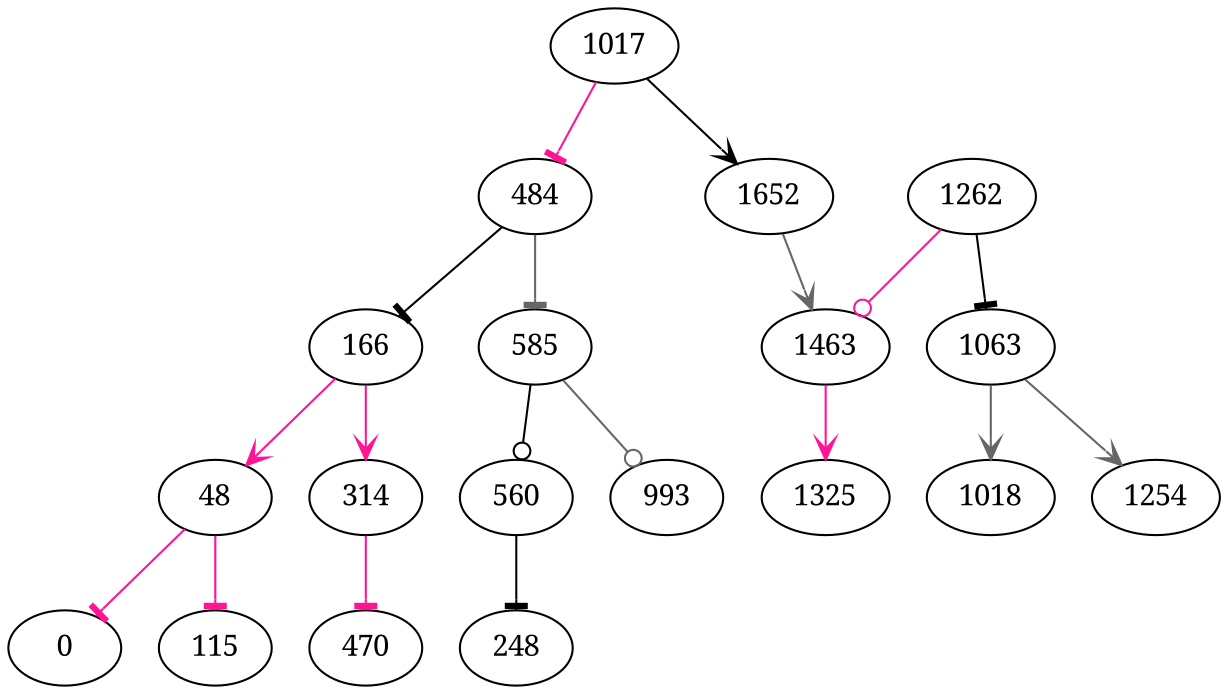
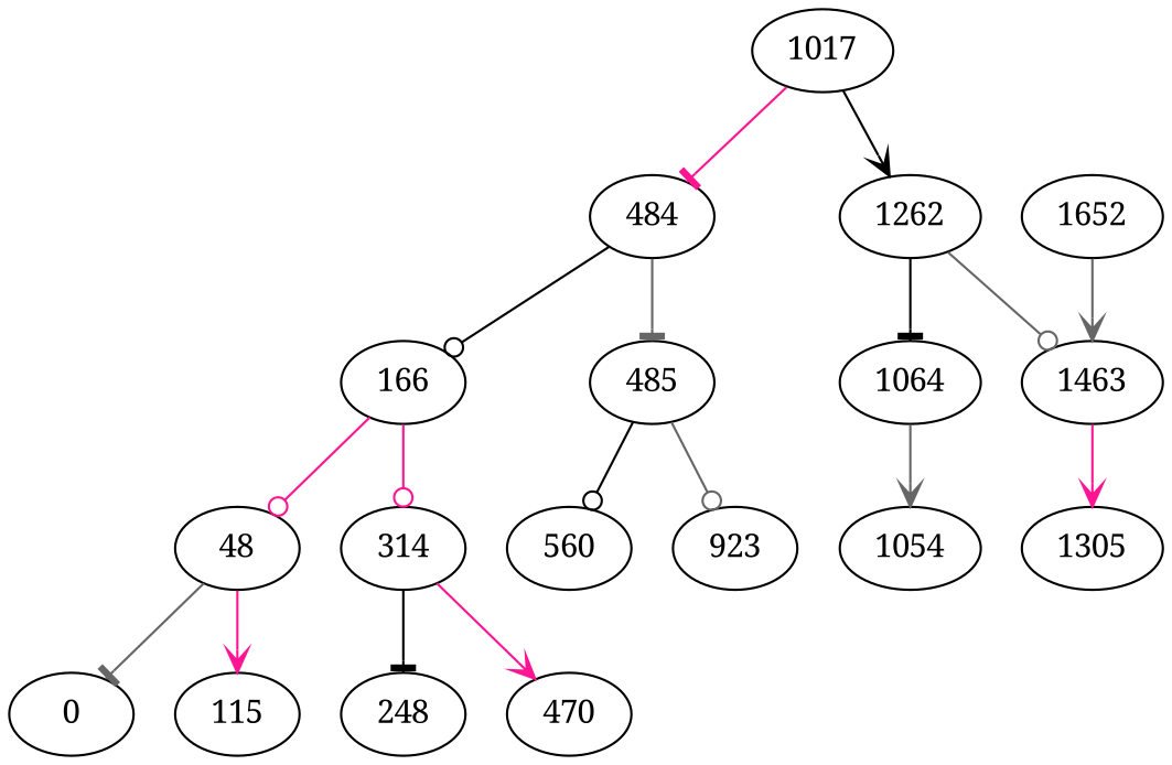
  digraph {
    fontname="Noto Serif"
    node [fontname="Noto Serif"]
    edge [arrowhead=vee color=deeppink fontname="Noto Serif"]
    1017
    484
    1262
    166
-   585
-   1064 [label=1063]
+   585 [label=485]
+   1064
    1463
    48
    314
    560
-   923 [label=993]
-   1018
-   1254
-   1305 [label=1325]
+   923
+   1254 [label=1054]
+   1305
    0
    115
    248
    470
    1652
    1017 -> 484 [arrowhead=tee]
-   1017 -> 1652 [color=black]
-   484 -> 166 [arrowhead=tee color=black]
+   1017 -> 1262 [color=black]
+   484 -> 166 [arrowhead=odot color=black]
    484 -> 585 [arrowhead=tee color=gray40]
    1262 -> 1064 [arrowhead=tee color=black]
-   1262 -> 1463 [arrowhead=odot]
-   166 -> 48
-   166 -> 314
+   1262 -> 1463 [arrowhead=odot color=gray40]
+   166 -> 48 [arrowhead=odot]
+   166 -> 314 [arrowhead=odot]
    585 -> 560 [arrowhead=odot color=black]
    585 -> 923 [arrowhead=odot color=gray40]
-   1064 -> 1018 [color=gray40]
    1064 -> 1254 [color=gray40]
    1463 -> 1305
-   48 -> 0 [arrowhead=tee]
-   48 -> 115 [arrowhead=tee]
-   560 -> 248 [arrowhead=tee color=black]
-   314 -> 470 [arrowhead=tee]
+   48 -> 0 [arrowhead=tee color=gray40]
+   48 -> 115
+   314 -> 248 [arrowhead=tee color=black]
+   314 -> 470
    1652 -> 1463 [color=gray40]
  }
